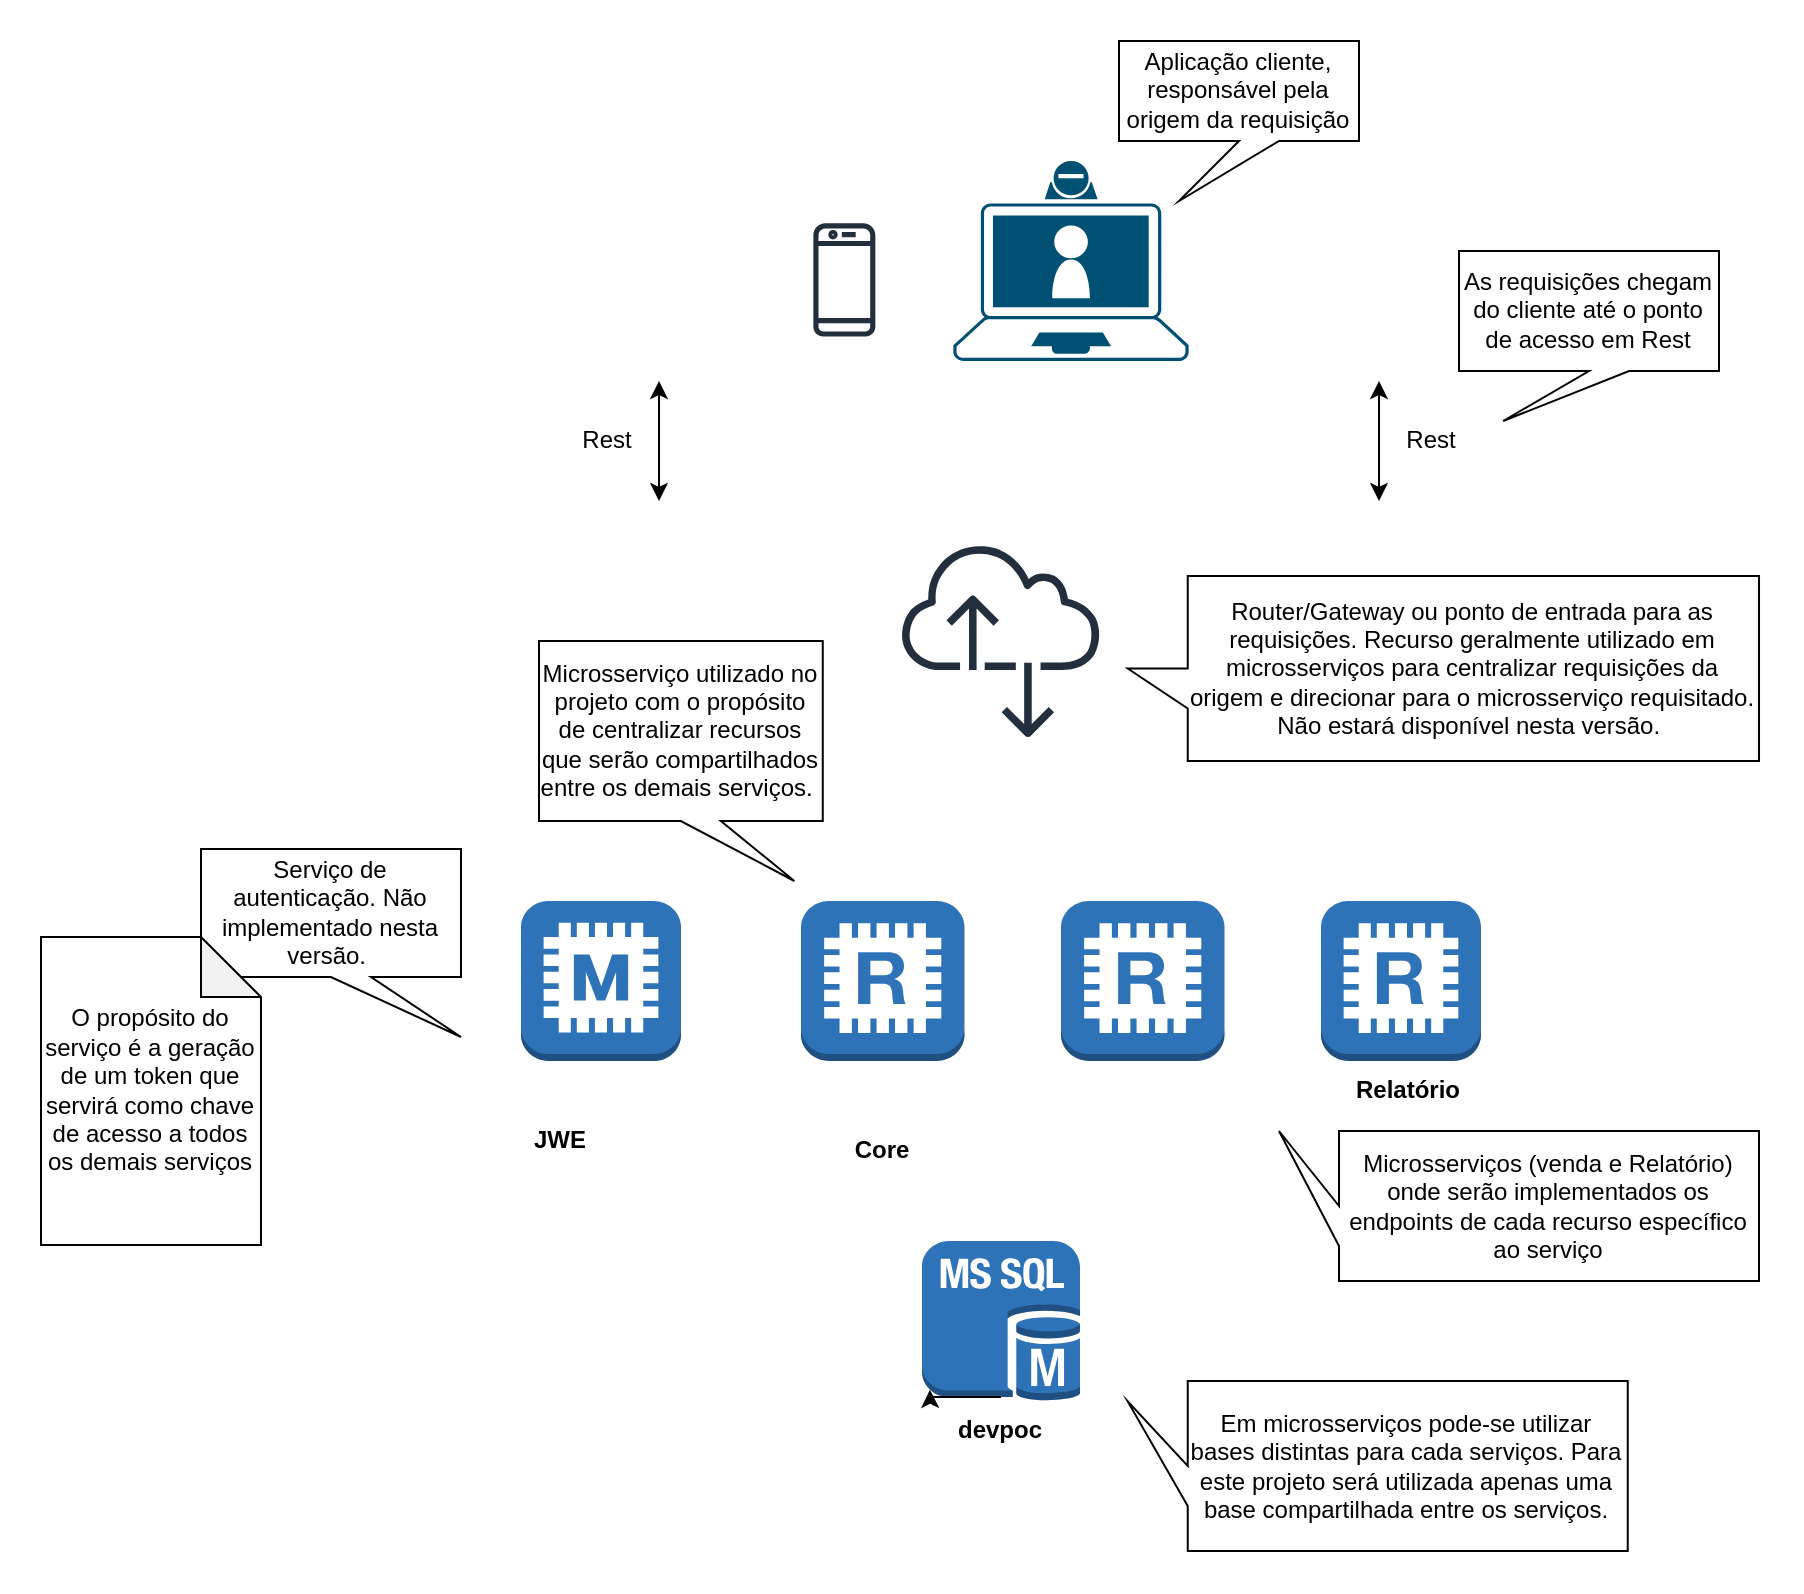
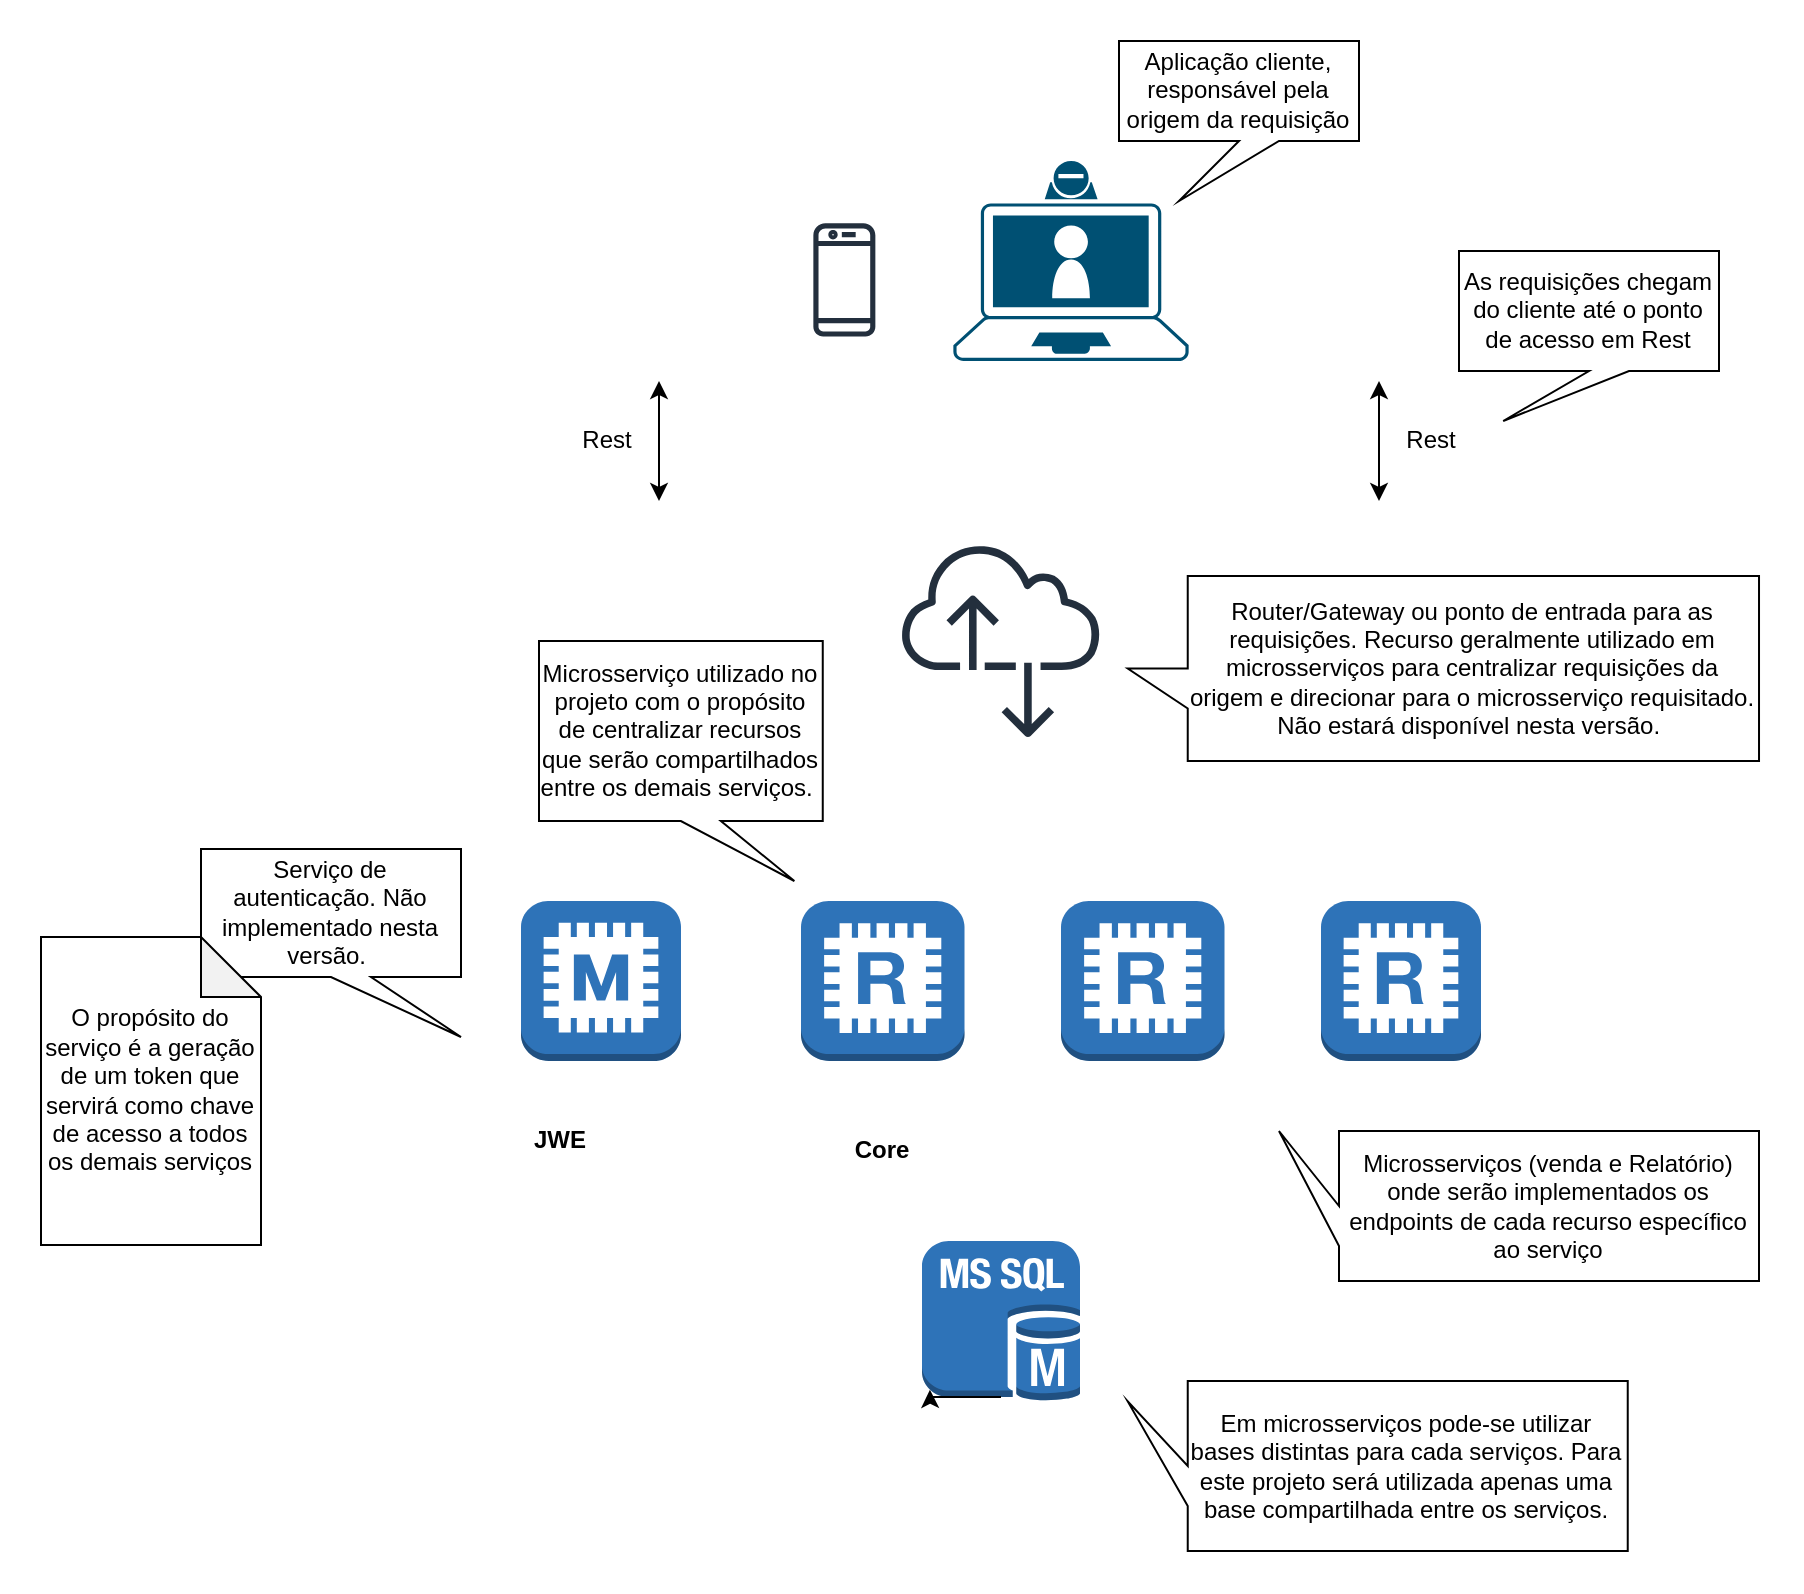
  <mxCell id="0" />
  <mxCell id="1" parent="0" />
  <mxCell id="2" value="" style="sketch=0;outlineConnect=0;fontColor=#232F3E;gradientColor=none;fillColor=#232F3D;strokeColor=none;dashed=0;verticalLabelPosition=bottom;verticalAlign=top;align=center;html=1;fontSize=12;fontStyle=0;aspect=fixed;pointerEvents=1;shape=mxgraph.aws4.mobile_client;" vertex="1" parent="1"><mxGeometry x="406.18" y="110" width="31" height="58.98" as="geometry" /></mxCell>
  <mxCell id="3" value="" style="points=[[0.13,0.225,0],[0.5,0,0],[0.87,0.225,0],[0.885,0.5,0],[0.985,0.99,0],[0.5,1,0],[0.015,0.99,0],[0.115,0.5,0]];verticalLabelPosition=bottom;sketch=0;html=1;verticalAlign=top;aspect=fixed;align=center;pointerEvents=1;shape=mxgraph.cisco19.laptop_video_client;fillColor=#005073;strokeColor=none;" vertex="1" parent="1"><mxGeometry x="476.18" y="80" width="117.64" height="100" as="geometry" /></mxCell>
  <mxCell id="4" value="" style="sketch=0;outlineConnect=0;fontColor=#232F3E;gradientColor=none;fillColor=#232F3D;strokeColor=none;dashed=0;verticalLabelPosition=bottom;verticalAlign=top;align=center;html=1;fontSize=12;fontStyle=0;aspect=fixed;pointerEvents=1;shape=mxgraph.aws4.internet_alt2;" vertex="1" parent="1"><mxGeometry x="450" y="270" width="100" height="100" as="geometry" /></mxCell>
  <mxCell id="5" value="" style="outlineConnect=0;dashed=0;verticalLabelPosition=bottom;verticalAlign=top;align=center;html=1;shape=mxgraph.aws3.redis;fillColor=#2E73B8;gradientColor=none;" vertex="1" parent="1"><mxGeometry x="400" y="450" width="81.75" height="80" as="geometry" /></mxCell>
  <mxCell id="6" value="" style="outlineConnect=0;dashed=0;verticalLabelPosition=bottom;verticalAlign=top;align=center;html=1;shape=mxgraph.aws3.redis;fillColor=#2E73B8;gradientColor=none;" vertex="1" parent="1"><mxGeometry x="530" y="450" width="81.75" height="80" as="geometry" /></mxCell>
  <mxCell id="7" value="" style="outlineConnect=0;dashed=0;verticalLabelPosition=bottom;verticalAlign=top;align=center;html=1;shape=mxgraph.aws3.redis;fillColor=#2E73B8;gradientColor=none;" vertex="1" parent="1"><mxGeometry x="660" y="450" width="80" height="80" as="geometry" /></mxCell>
  <mxCell id="8" value="" style="outlineConnect=0;dashed=0;verticalLabelPosition=bottom;verticalAlign=top;align=center;html=1;shape=mxgraph.aws3.ms_sql_instance;fillColor=#2E73B8;gradientColor=none;" vertex="1" parent="1"><mxGeometry x="460.5" y="620" width="79" height="80" as="geometry" /></mxCell>
  <mxCell id="9" value="" style="outlineConnect=0;dashed=0;verticalLabelPosition=bottom;verticalAlign=top;align=center;html=1;shape=mxgraph.aws3.memcached;fillColor=#2E73B8;gradientColor=none;" vertex="1" parent="1"><mxGeometry x="260" y="450" width="80" height="80" as="geometry" /></mxCell>
  <mxCell id="10" style="edgeStyle=orthogonalEdgeStyle;rounded=0;orthogonalLoop=1;jettySize=auto;html=1;exitX=0.5;exitY=0.975;exitDx=0;exitDy=0;exitPerimeter=0;entryX=0.05;entryY=0.93;entryDx=0;entryDy=0;entryPerimeter=0;" edge="1" parent="1" source="8" target="8"><mxGeometry relative="1" as="geometry" /></mxCell>
  <mxCell id="11" value="" style="endArrow=classic;startArrow=classic;html=1;rounded=0;" edge="1" parent="1"><mxGeometry width="50" height="50" relative="1" as="geometry"><mxPoint x="329" y="250" as="sourcePoint" /><mxPoint x="329" y="190" as="targetPoint" /></mxGeometry></mxCell>
  <mxCell id="12" value="" style="endArrow=classic;startArrow=classic;html=1;rounded=0;" edge="1" parent="1"><mxGeometry width="50" height="50" relative="1" as="geometry"><mxPoint x="689" y="250" as="sourcePoint" /><mxPoint x="689" y="190" as="targetPoint" /></mxGeometry></mxCell>
  <mxCell id="13" value="Rest" style="text;html=1;align=center;verticalAlign=middle;resizable=0;points=[];autosize=1;strokeColor=none;fillColor=none;" vertex="1" parent="1"><mxGeometry x="690" y="205" width="50" height="30" as="geometry" /></mxCell>
  <mxCell id="14" value="Rest" style="text;html=1;align=center;verticalAlign=middle;resizable=0;points=[];autosize=1;strokeColor=none;fillColor=none;" vertex="1" parent="1"><mxGeometry x="278" y="205" width="50" height="30" as="geometry" /></mxCell>
  <mxCell id="15" value="Aplicação cliente, responsável pela origem da requisição" style="shape=callout;whiteSpace=wrap;html=1;perimeter=calloutPerimeter;position2=0.25;" vertex="1" parent="1"><mxGeometry x="559" y="20" width="120" height="80" as="geometry" /></mxCell>
  <mxCell id="16" value="As requisições chegam do cliente até o ponto de acesso em Rest" style="shape=callout;whiteSpace=wrap;html=1;perimeter=calloutPerimeter;size=25;position=0.5;position2=0.17;" vertex="1" parent="1"><mxGeometry x="729" y="125" width="130" height="85" as="geometry" /></mxCell>
  <mxCell id="17" value="Router/Gateway ou ponto de entrada para as requisições. Recurso geralmente utilizado em microsserviços para centralizar requisições da origem e direcionar para o microsserviço requisitado. Não estará disponível nesta versão.&amp;nbsp;" style="shape=callout;whiteSpace=wrap;html=1;perimeter=calloutPerimeter;rotation=0;direction=south;" vertex="1" parent="1"><mxGeometry x="563.37" y="287.5" width="315.64" height="92.5" as="geometry" /></mxCell>
- <mxCell id="18" value="&lt;b&gt;Relatório&lt;/b&gt;" style="text;html=1;strokeColor=none;fillColor=none;align=center;verticalAlign=middle;whiteSpace=wrap;rounded=0;" vertex="1" parent="1"><mxGeometry x="674" y="530" width="60" height="30" as="geometry" /></mxCell>
  <mxCell id="19" value="&lt;b&gt;Core&lt;/b&gt;" style="text;html=1;strokeColor=none;fillColor=none;align=center;verticalAlign=middle;whiteSpace=wrap;rounded=0;" vertex="1" parent="1"><mxGeometry x="410.88" y="560" width="60" height="30" as="geometry" /></mxCell>
  <mxCell id="20" value="JWE" style="text;html=1;strokeColor=none;fillColor=none;align=center;verticalAlign=middle;whiteSpace=wrap;rounded=0;fontStyle=1" vertex="1" parent="1"><mxGeometry x="250" y="555" width="60" height="30" as="geometry" /></mxCell>
  <mxCell id="21" value="Microsserviço utilizado no projeto com o propósito de centralizar recursos que serão compartilhados entre os demais serviços.&amp;nbsp;" style="shape=callout;whiteSpace=wrap;html=1;perimeter=calloutPerimeter;position2=0.9;" vertex="1" parent="1"><mxGeometry x="269" y="320" width="141.88" height="120" as="geometry" /></mxCell>
  <mxCell id="22" value="Microsserviços (venda e Relatório) onde serão implementados os endpoints de cada recurso específico ao serviço" style="shape=callout;whiteSpace=wrap;html=1;perimeter=calloutPerimeter;rotation=0;direction=south;position2=0;" vertex="1" parent="1"><mxGeometry x="639" y="565" width="240" height="75" as="geometry" /></mxCell>
  <mxCell id="23" value="Em microsserviços pode-se utilizar bases distintas para cada serviços. Para este projeto será utilizada apenas uma base compartilhada entre os serviços." style="shape=callout;whiteSpace=wrap;html=1;perimeter=calloutPerimeter;rotation=0;direction=south;position2=0.12;" vertex="1" parent="1"><mxGeometry x="563.37" y="690" width="250" height="85" as="geometry" /></mxCell>
- <mxCell id="24" value="devpoc" style="text;html=1;strokeColor=none;fillColor=none;align=center;verticalAlign=middle;whiteSpace=wrap;rounded=0;fontStyle=1" vertex="1" parent="1"><mxGeometry x="470" y="700" width="60" height="30" as="geometry" /></mxCell>
  <mxCell id="25" value="Serviço de autenticação. Não implementado nesta versão.&amp;nbsp;" style="shape=callout;whiteSpace=wrap;html=1;perimeter=calloutPerimeter;position2=1;" vertex="1" parent="1"><mxGeometry x="100" y="424" width="130" height="94" as="geometry" /></mxCell>
  <mxCell id="26" value="O propósito do serviço é a geração de um token que servirá como chave de acesso a todos os demais serviços" style="shape=note;whiteSpace=wrap;html=1;backgroundOutline=1;darkOpacity=0.05;" vertex="1" parent="1"><mxGeometry x="20" y="468" width="110" height="154" as="geometry" /></mxCell>
